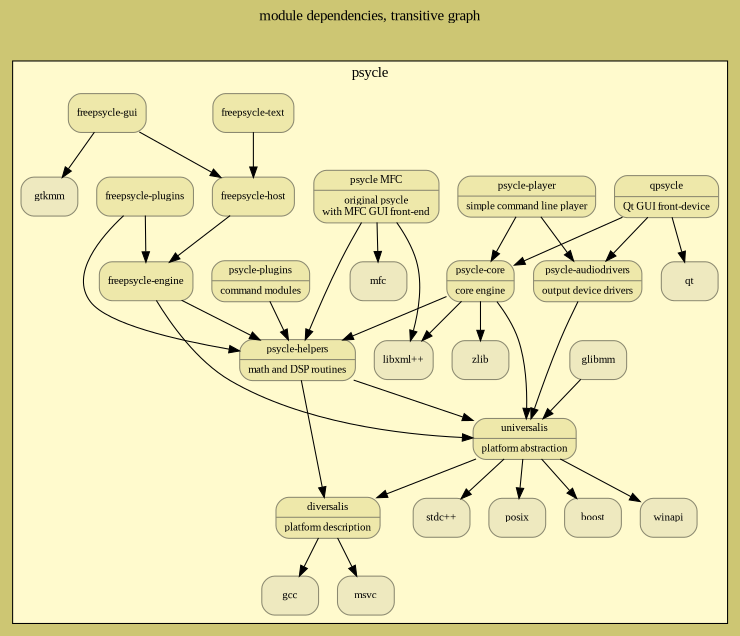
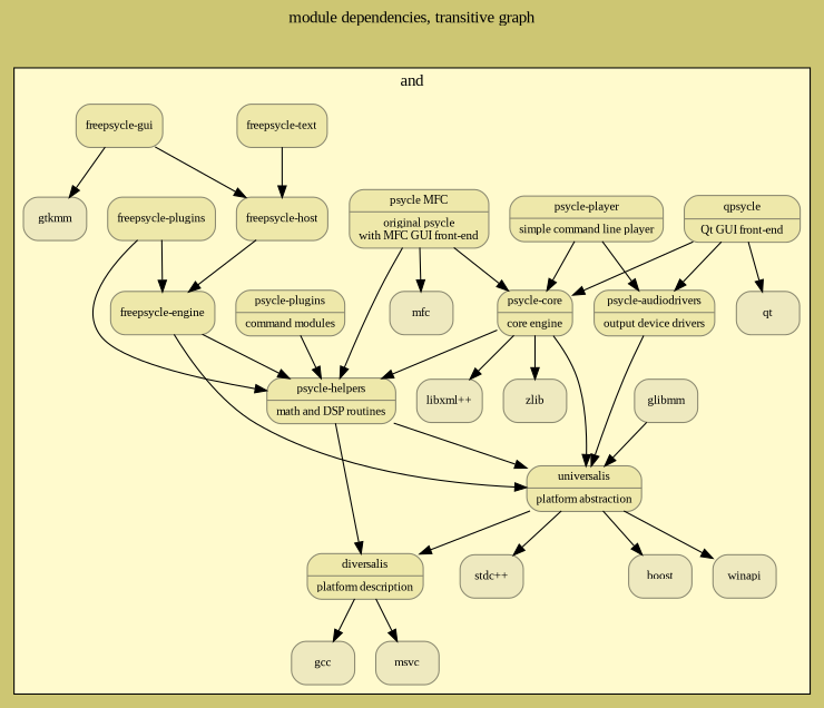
  digraph {
    bgcolor=khaki3
    fontname="Liberation Serif"
    fontsize=14
    label="module dependencies, transitive graph"
    labelloc=t
    node [color=lemonchiffon4 fillcolor=palegoldenrod fontname="Liberation Serif" fontsize=10 shape=Mrecord style=filled]
    edge [fontname="Liberation Serif"]
    "stdc++" [fillcolor=lemonchiffon2]
-   posix [fillcolor=lemonchiffon2]
    boost [fillcolor=lemonchiffon2]
    glibmm [fillcolor=lemonchiffon2]
    gtkmm [fillcolor=lemonchiffon2]
    qt [fillcolor=lemonchiffon2]
    "libxml++" [fillcolor=lemonchiffon2]
    zlib [fillcolor=lemonchiffon2]
    winapi [fillcolor=lemonchiffon2]
    mfc [fillcolor=lemonchiffon2]
    gcc [fillcolor=lemonchiffon2]
    msvc [fillcolor=lemonchiffon2]
    n13 [label="{ diversalis | platform description }"]
    n14 [label="{ universalis | platform abstraction }"]
    n15 [label="{ psycle-helpers | math and DSP routines }"]
    n16 [label="{ psycle-core | core engine }"]
    n17 [label="{ psycle-audiodrivers | output device drivers }"]
    n18 [label="{ psycle-player | simple command line player }"]
    n19 [label="{ psycle-plugins | command modules }"]
-   n20 [label="{ qpsycle | Qt GUI front-device }"]
+   n20 [label="{ qpsycle | Qt GUI front-end }"]
    n21 [label="{ psycle MFC | original psycle\nwith MFC GUI front-end }"]
    "freepsycle-engine"
    "freepsycle-plugins"
    "freepsycle-host"
    "freepsycle-text"
    "freepsycle-gui"
    subgraph cluster_1 {
      bgcolor=lemonchiffon1
-     label=psycle
+     label=and
      "stdc++"
-     posix
      boost
      glibmm
      gtkmm
      qt
      "libxml++"
      zlib
      winapi
      mfc
      gcc
      msvc
      n13
      n14
      n15
      n16
      n17
      n18
      n19
      n20
      n21
      "freepsycle-engine"
      "freepsycle-plugins"
      "freepsycle-host"
      "freepsycle-text"
      "freepsycle-gui"
    }
    glibmm -> n14
    n13 -> gcc
    n13 -> msvc
    n14 -> "stdc++"
-   n14 -> posix
    n14 -> boost
    n14 -> winapi
    n14 -> n13
    n15 -> n13
    n15 -> n14
    n16 -> "libxml++"
    n16 -> zlib
    n16 -> n14
    n16 -> n15
    n17 -> n14
    n18 -> n16
    n18 -> n17
    n19 -> n15
    n20 -> qt
    n20 -> n16
    n20 -> n17
    n21 -> mfc
    n21 -> n15
-   n21 -> "libxml++"
+   n21 -> n16
    "freepsycle-engine" -> n14
    "freepsycle-engine" -> n15
    "freepsycle-plugins" -> n15
    "freepsycle-plugins" -> "freepsycle-engine"
    "freepsycle-host" -> "freepsycle-engine"
    "freepsycle-text" -> "freepsycle-host"
    "freepsycle-gui" -> gtkmm
    "freepsycle-gui" -> "freepsycle-host"
  }
